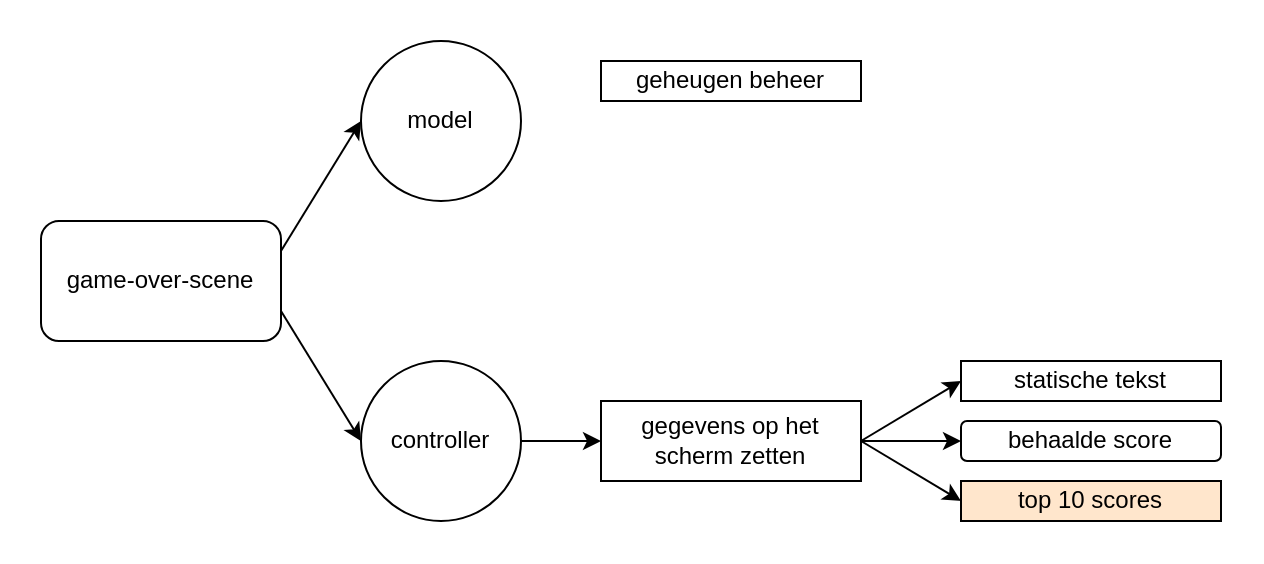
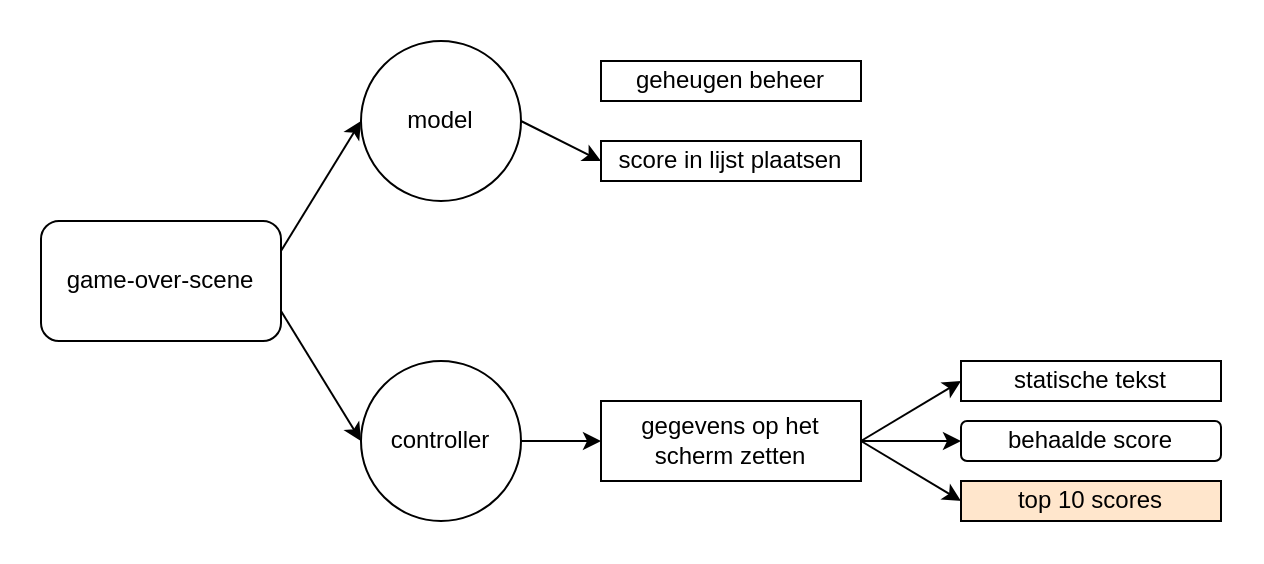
  <mxCell id="0" />
  <mxCell id="1" parent="0" />
  <mxCell id="2" value="game-over-scene" style="rounded=1;whiteSpace=wrap;html=1;" vertex="1" parent="1"><mxGeometry x="20" y="110" width="120" height="60" as="geometry" /></mxCell>
  <mxCell id="3" value="model" style="ellipse;whiteSpace=wrap;html=1;aspect=fixed;" vertex="1" parent="1"><mxGeometry x="180" y="20" width="80" height="80" as="geometry" /></mxCell>
  <mxCell id="4" value="controller" style="ellipse;whiteSpace=wrap;html=1;aspect=fixed;" vertex="1" parent="1"><mxGeometry x="180" y="180" width="80" height="80" as="geometry" /></mxCell>
  <mxCell id="5" value="" style="endArrow=classic;html=1;entryX=0;entryY=0.5;entryDx=0;entryDy=0;exitX=1;exitY=0.25;exitDx=0;exitDy=0;" edge="1" parent="1" source="2" target="3"><mxGeometry width="50" height="50" relative="1" as="geometry"><mxPoint x="310" y="110" as="sourcePoint" /><mxPoint x="360" y="60" as="targetPoint" /></mxGeometry></mxCell>
  <mxCell id="6" value="" style="endArrow=classic;html=1;entryX=0;entryY=0.5;entryDx=0;entryDy=0;exitX=1;exitY=0.75;exitDx=0;exitDy=0;" edge="1" parent="1" source="2" target="4"><mxGeometry width="50" height="50" relative="1" as="geometry"><mxPoint x="90" y="270" as="sourcePoint" /><mxPoint x="140" y="220" as="targetPoint" /></mxGeometry></mxCell>
  <mxCell id="7" value="statische tekst" style="rounded=0;whiteSpace=wrap;html=1;" vertex="1" parent="1"><mxGeometry x="480" y="180" width="130" height="20" as="geometry" /></mxCell>
  <mxCell id="8" value="geheugen beheer" style="rounded=0;whiteSpace=wrap;html=1;" vertex="1" parent="1"><mxGeometry x="300" y="30" width="130" height="20" as="geometry" /></mxCell>
+ <mxCell id="9" value="score in lijst plaatsen" style="rounded=0;whiteSpace=wrap;html=1;" vertex="1" parent="1"><mxGeometry x="300" y="70" width="130" height="20" as="geometry" /></mxCell>
  <mxCell id="10" value="gegevens op het scherm zetten" style="rounded=0;whiteSpace=wrap;html=1;" vertex="1" parent="1"><mxGeometry x="300" y="200" width="130" height="40" as="geometry" /></mxCell>
  <mxCell id="11" value="behaalde score" style="whiteSpace=wrap;html=1;rounded=1;" vertex="1" parent="1"><mxGeometry x="480" y="210" width="130" height="20" as="geometry" /></mxCell>
  <mxCell id="12" value="top 10 scores" style="rounded=0;whiteSpace=wrap;html=1;fillColor=#ffe6cc;" vertex="1" parent="1"><mxGeometry x="480" y="240" width="130" height="20" as="geometry" /></mxCell>
+ <mxCell id="13" value="" style="endArrow=classic;html=1;exitX=1;exitY=0.5;exitDx=0;exitDy=0;entryX=0;entryY=0.5;entryDx=0;entryDy=0;" edge="1" parent="1" source="3" target="9"><mxGeometry width="50" height="50" relative="1" as="geometry"><mxPoint x="620" y="90" as="sourcePoint" /><mxPoint x="670" y="40" as="targetPoint" /></mxGeometry></mxCell>
  <mxCell id="14" value="" style="endArrow=classic;html=1;exitX=1;exitY=0.5;exitDx=0;exitDy=0;entryX=0;entryY=0.5;entryDx=0;entryDy=0;" edge="1" parent="1" source="4" target="10"><mxGeometry width="50" height="50" relative="1" as="geometry"><mxPoint x="260" y="390" as="sourcePoint" /><mxPoint x="310" y="340" as="targetPoint" /></mxGeometry></mxCell>
  <mxCell id="15" value="" style="endArrow=classic;html=1;exitX=1;exitY=0.5;exitDx=0;exitDy=0;entryX=0;entryY=0.5;entryDx=0;entryDy=0;" edge="1" parent="1" source="10" target="7"><mxGeometry width="50" height="50" relative="1" as="geometry"><mxPoint x="370" y="210.33" as="sourcePoint" /><mxPoint x="420" y="160.33" as="targetPoint" /></mxGeometry></mxCell>
  <mxCell id="16" value="" style="endArrow=classic;html=1;exitX=1;exitY=0.5;exitDx=0;exitDy=0;entryX=0;entryY=0.5;entryDx=0;entryDy=0;" edge="1" parent="1" source="10" target="11"><mxGeometry width="50" height="50" relative="1" as="geometry"><mxPoint x="620" y="240.33" as="sourcePoint" /><mxPoint x="670" y="190.33" as="targetPoint" /></mxGeometry></mxCell>
  <mxCell id="17" value="" style="endArrow=classic;html=1;exitX=1;exitY=0.5;exitDx=0;exitDy=0;entryX=0;entryY=0.5;entryDx=0;entryDy=0;" edge="1" parent="1" source="10" target="12"><mxGeometry width="50" height="50" relative="1" as="geometry"><mxPoint x="650" y="240.33" as="sourcePoint" /><mxPoint x="700" y="190.33" as="targetPoint" /></mxGeometry></mxCell>
